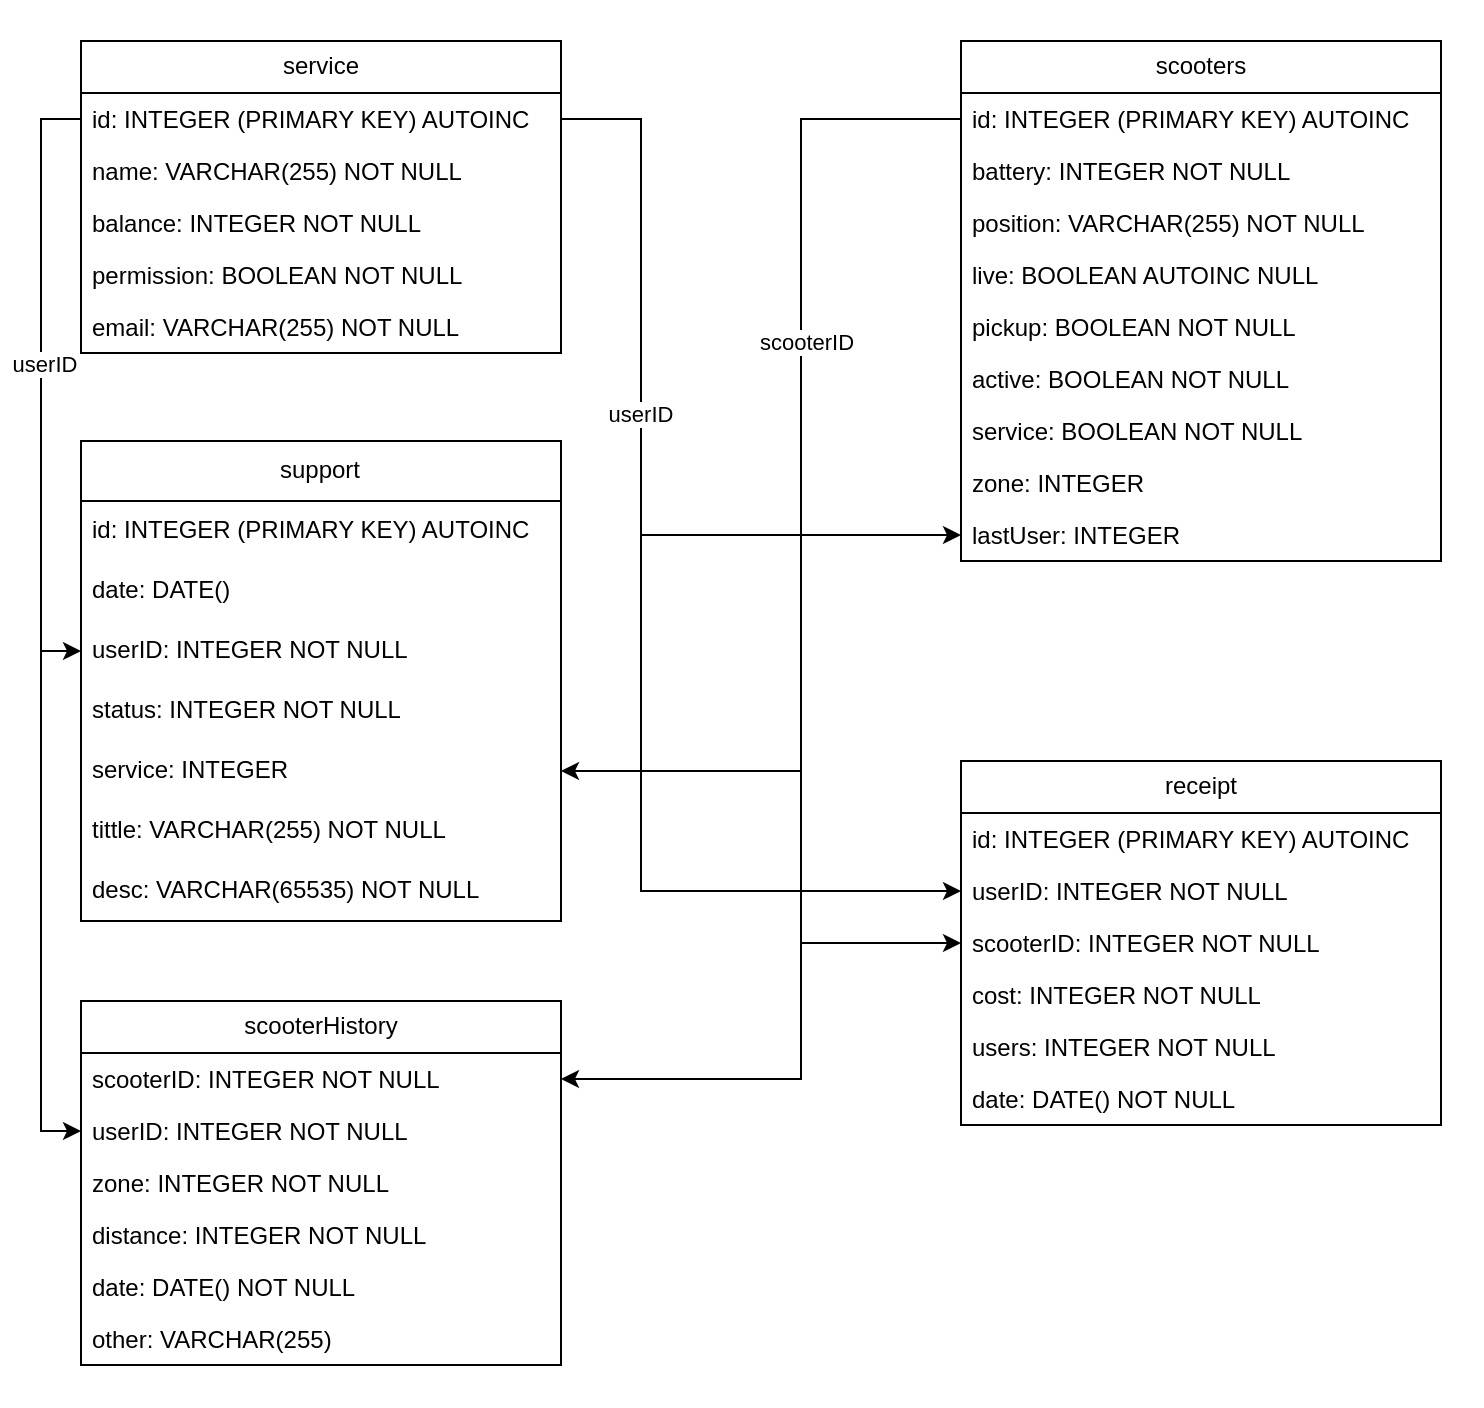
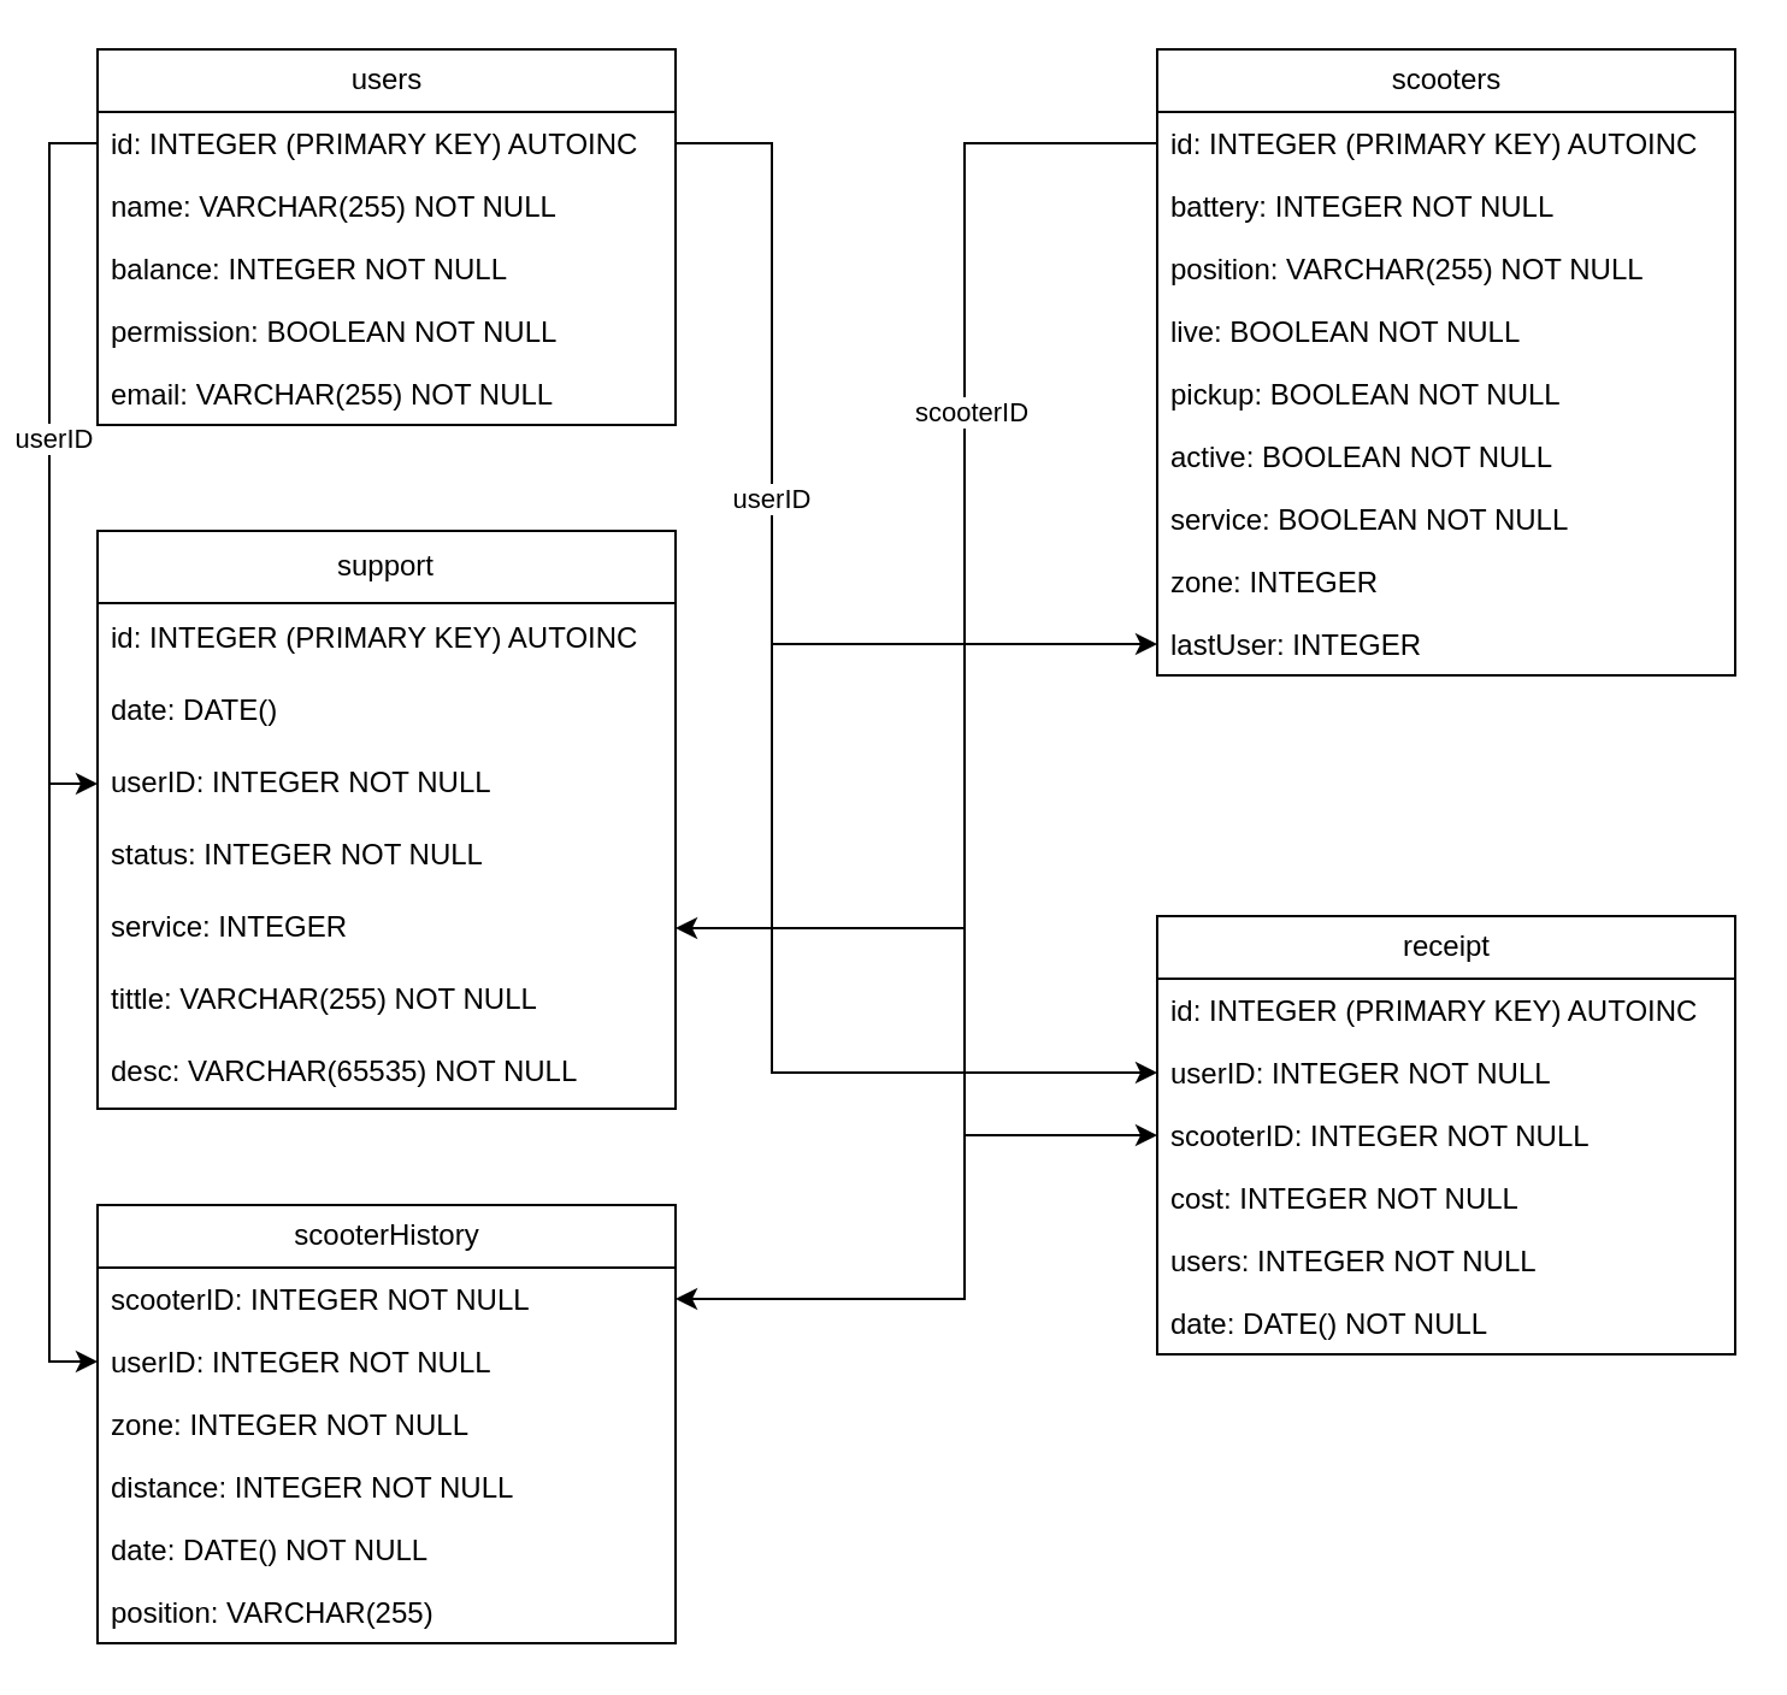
  <mxCell id="0" />
  <mxCell id="1" parent="0" />
- <mxCell id="2" value="service" style="swimlane;fontStyle=0;childLayout=stackLayout;horizontal=1;startSize=26;fillColor=none;horizontalStack=0;resizeParent=1;resizeParentMax=0;resizeLast=0;collapsible=1;marginBottom=0;html=1;" vertex="1" parent="1"><mxGeometry x="40" y="20" width="240" height="156" as="geometry" /></mxCell>
+ <mxCell id="2" value="users" style="swimlane;fontStyle=0;childLayout=stackLayout;horizontal=1;startSize=26;fillColor=none;horizontalStack=0;resizeParent=1;resizeParentMax=0;resizeLast=0;collapsible=1;marginBottom=0;html=1;" vertex="1" parent="1"><mxGeometry x="40" y="20" width="240" height="156" as="geometry" /></mxCell>
  <mxCell id="3" value="id: INTEGER (PRIMARY KEY) AUTOINC" style="text;strokeColor=none;fillColor=none;align=left;verticalAlign=top;spacingLeft=4;spacingRight=4;overflow=hidden;rotatable=0;points=[[0,0.5],[1,0.5]];portConstraint=eastwest;whiteSpace=wrap;html=1;" vertex="1" parent="2"><mxGeometry y="26" width="240" height="26" as="geometry" /></mxCell>
  <mxCell id="4" value="name: VARCHAR(255) NOT NULL" style="text;strokeColor=none;fillColor=none;align=left;verticalAlign=top;spacingLeft=4;spacingRight=4;overflow=hidden;rotatable=0;points=[[0,0.5],[1,0.5]];portConstraint=eastwest;whiteSpace=wrap;html=1;" vertex="1" parent="2"><mxGeometry y="52" width="240" height="26" as="geometry" /></mxCell>
  <mxCell id="5" value="balance: INTEGER NOT NULL" style="text;strokeColor=none;fillColor=none;align=left;verticalAlign=top;spacingLeft=4;spacingRight=4;overflow=hidden;rotatable=0;points=[[0,0.5],[1,0.5]];portConstraint=eastwest;whiteSpace=wrap;html=1;" vertex="1" parent="2"><mxGeometry y="78" width="240" height="26" as="geometry" /></mxCell>
  <mxCell id="6" value="permission: BOOLEAN NOT NULL" style="text;strokeColor=none;fillColor=none;align=left;verticalAlign=top;spacingLeft=4;spacingRight=4;overflow=hidden;rotatable=0;points=[[0,0.5],[1,0.5]];portConstraint=eastwest;whiteSpace=wrap;html=1;" vertex="1" parent="2"><mxGeometry y="104" width="240" height="26" as="geometry" /></mxCell>
  <mxCell id="7" value="email: VARCHAR(255) NOT NULL" style="text;strokeColor=none;fillColor=none;align=left;verticalAlign=top;spacingLeft=4;spacingRight=4;overflow=hidden;rotatable=0;points=[[0,0.5],[1,0.5]];portConstraint=eastwest;whiteSpace=wrap;html=1;" vertex="1" parent="2"><mxGeometry y="130" width="240" height="26" as="geometry" /></mxCell>
  <mxCell id="8" value="scooters" style="swimlane;fontStyle=0;childLayout=stackLayout;horizontal=1;startSize=26;fillColor=none;horizontalStack=0;resizeParent=1;resizeParentMax=0;resizeLast=0;collapsible=1;marginBottom=0;html=1;" vertex="1" parent="1"><mxGeometry x="480" y="20" width="240" height="260" as="geometry" /></mxCell>
  <mxCell id="9" value="id: INTEGER (PRIMARY KEY) AUTOINC" style="text;strokeColor=none;fillColor=none;align=left;verticalAlign=top;spacingLeft=4;spacingRight=4;overflow=hidden;rotatable=0;points=[[0,0.5],[1,0.5]];portConstraint=eastwest;whiteSpace=wrap;html=1;" vertex="1" parent="8"><mxGeometry y="26" width="240" height="26" as="geometry" /></mxCell>
  <mxCell id="10" value="battery: INTEGER NOT NULL" style="text;strokeColor=none;fillColor=none;align=left;verticalAlign=top;spacingLeft=4;spacingRight=4;overflow=hidden;rotatable=0;points=[[0,0.5],[1,0.5]];portConstraint=eastwest;whiteSpace=wrap;html=1;" vertex="1" parent="8"><mxGeometry y="52" width="240" height="26" as="geometry" /></mxCell>
  <mxCell id="11" value="position: VARCHAR(255) NOT NULL" style="text;strokeColor=none;fillColor=none;align=left;verticalAlign=top;spacingLeft=4;spacingRight=4;overflow=hidden;rotatable=0;points=[[0,0.5],[1,0.5]];portConstraint=eastwest;whiteSpace=wrap;html=1;" vertex="1" parent="8"><mxGeometry y="78" width="240" height="26" as="geometry" /></mxCell>
- <mxCell id="12" value="live: BOOLEAN AUTOINC NULL" style="text;strokeColor=none;fillColor=none;align=left;verticalAlign=top;spacingLeft=4;spacingRight=4;overflow=hidden;rotatable=0;points=[[0,0.5],[1,0.5]];portConstraint=eastwest;whiteSpace=wrap;html=1;" vertex="1" parent="8"><mxGeometry y="104" width="240" height="26" as="geometry" /></mxCell>
+ <mxCell id="12" value="live: BOOLEAN NOT NULL" style="text;strokeColor=none;fillColor=none;align=left;verticalAlign=top;spacingLeft=4;spacingRight=4;overflow=hidden;rotatable=0;points=[[0,0.5],[1,0.5]];portConstraint=eastwest;whiteSpace=wrap;html=1;" vertex="1" parent="8"><mxGeometry y="104" width="240" height="26" as="geometry" /></mxCell>
  <mxCell id="13" value="pickup: BOOLEAN NOT NULL" style="text;strokeColor=none;fillColor=none;align=left;verticalAlign=top;spacingLeft=4;spacingRight=4;overflow=hidden;rotatable=0;points=[[0,0.5],[1,0.5]];portConstraint=eastwest;whiteSpace=wrap;html=1;" vertex="1" parent="8"><mxGeometry y="130" width="240" height="26" as="geometry" /></mxCell>
  <mxCell id="14" value="active: BOOLEAN NOT NULL" style="text;strokeColor=none;fillColor=none;align=left;verticalAlign=top;spacingLeft=4;spacingRight=4;overflow=hidden;rotatable=0;points=[[0,0.5],[1,0.5]];portConstraint=eastwest;whiteSpace=wrap;html=1;" vertex="1" parent="8"><mxGeometry y="156" width="240" height="26" as="geometry" /></mxCell>
  <mxCell id="15" value="service: BOOLEAN NOT NULL" style="text;strokeColor=none;fillColor=none;align=left;verticalAlign=top;spacingLeft=4;spacingRight=4;overflow=hidden;rotatable=0;points=[[0,0.5],[1,0.5]];portConstraint=eastwest;whiteSpace=wrap;html=1;" vertex="1" parent="8"><mxGeometry y="182" width="240" height="26" as="geometry" /></mxCell>
  <mxCell id="16" value="zone: INTEGER" style="text;strokeColor=none;fillColor=none;align=left;verticalAlign=top;spacingLeft=4;spacingRight=4;overflow=hidden;rotatable=0;points=[[0,0.5],[1,0.5]];portConstraint=eastwest;whiteSpace=wrap;html=1;" vertex="1" parent="8"><mxGeometry y="208" width="240" height="26" as="geometry" /></mxCell>
  <mxCell id="17" value="lastUser: INTEGER" style="text;strokeColor=none;fillColor=none;align=left;verticalAlign=top;spacingLeft=4;spacingRight=4;overflow=hidden;rotatable=0;points=[[0,0.5],[1,0.5]];portConstraint=eastwest;whiteSpace=wrap;html=1;" vertex="1" parent="8"><mxGeometry y="234" width="240" height="26" as="geometry" /></mxCell>
  <mxCell id="18" style="edgeStyle=orthogonalEdgeStyle;rounded=0;orthogonalLoop=1;jettySize=auto;html=1;entryX=0;entryY=0.5;entryDx=0;entryDy=0;" edge="1" parent="1" source="3" target="17"><mxGeometry relative="1" as="geometry"><Array as="points"><mxPoint x="320" y="59" /><mxPoint x="320" y="267" /></Array></mxGeometry></mxCell>
  <mxCell id="19" value="userID" style="edgeLabel;html=1;align=center;verticalAlign=middle;resizable=0;points=[];" vertex="1" connectable="0" parent="18"><mxGeometry x="-0.083" y="-1" relative="1" as="geometry"><mxPoint as="offset" /></mxGeometry></mxCell>
  <mxCell id="20" value="support" style="swimlane;fontStyle=0;childLayout=stackLayout;horizontal=1;startSize=30;horizontalStack=0;resizeParent=1;resizeParentMax=0;resizeLast=0;collapsible=1;marginBottom=0;whiteSpace=wrap;html=1;" vertex="1" parent="1"><mxGeometry x="40" y="220" width="240" height="240" as="geometry" /></mxCell>
  <mxCell id="21" value="id: INTEGER (PRIMARY KEY) AUTOINC" style="text;strokeColor=none;fillColor=none;align=left;verticalAlign=middle;spacingLeft=4;spacingRight=4;overflow=hidden;points=[[0,0.5],[1,0.5]];portConstraint=eastwest;rotatable=0;whiteSpace=wrap;html=1;" vertex="1" parent="20"><mxGeometry y="30" width="240" height="30" as="geometry" /></mxCell>
  <mxCell id="22" value="date: DATE()" style="text;strokeColor=none;fillColor=none;align=left;verticalAlign=middle;spacingLeft=4;spacingRight=4;overflow=hidden;points=[[0,0.5],[1,0.5]];portConstraint=eastwest;rotatable=0;whiteSpace=wrap;html=1;" vertex="1" parent="20"><mxGeometry y="60" width="240" height="30" as="geometry" /></mxCell>
  <mxCell id="23" value="userID: INTEGER NOT NULL" style="text;strokeColor=none;fillColor=none;align=left;verticalAlign=middle;spacingLeft=4;spacingRight=4;overflow=hidden;points=[[0,0.5],[1,0.5]];portConstraint=eastwest;rotatable=0;whiteSpace=wrap;html=1;" vertex="1" parent="20"><mxGeometry y="90" width="240" height="30" as="geometry" /></mxCell>
  <mxCell id="24" value="status: INTEGER NOT NULL" style="text;strokeColor=none;fillColor=none;align=left;verticalAlign=middle;spacingLeft=4;spacingRight=4;overflow=hidden;points=[[0,0.5],[1,0.5]];portConstraint=eastwest;rotatable=0;whiteSpace=wrap;html=1;" vertex="1" parent="20"><mxGeometry y="120" width="240" height="30" as="geometry" /></mxCell>
  <mxCell id="25" value="service: INTEGER" style="text;strokeColor=none;fillColor=none;align=left;verticalAlign=middle;spacingLeft=4;spacingRight=4;overflow=hidden;points=[[0,0.5],[1,0.5]];portConstraint=eastwest;rotatable=0;whiteSpace=wrap;html=1;" vertex="1" parent="20"><mxGeometry y="150" width="240" height="30" as="geometry" /></mxCell>
  <mxCell id="26" value="tittle: VARCHAR(255) NOT NULL" style="text;strokeColor=none;fillColor=none;align=left;verticalAlign=middle;spacingLeft=4;spacingRight=4;overflow=hidden;points=[[0,0.5],[1,0.5]];portConstraint=eastwest;rotatable=0;whiteSpace=wrap;html=1;" vertex="1" parent="20"><mxGeometry y="180" width="240" height="30" as="geometry" /></mxCell>
  <mxCell id="27" value="desc: VARCHAR(65535) NOT NULL" style="text;strokeColor=none;fillColor=none;align=left;verticalAlign=middle;spacingLeft=4;spacingRight=4;overflow=hidden;points=[[0,0.5],[1,0.5]];portConstraint=eastwest;rotatable=0;whiteSpace=wrap;html=1;" vertex="1" parent="20"><mxGeometry y="210" width="240" height="30" as="geometry" /></mxCell>
  <mxCell id="28" style="edgeStyle=orthogonalEdgeStyle;rounded=0;orthogonalLoop=1;jettySize=auto;html=1;entryX=1;entryY=0.5;entryDx=0;entryDy=0;" edge="1" parent="1" source="9" target="25"><mxGeometry relative="1" as="geometry"><mxPoint x="280" y="350" as="targetPoint" /><Array as="points"><mxPoint x="400" y="59" /><mxPoint x="400" y="385" /></Array></mxGeometry></mxCell>
  <mxCell id="29" value="scooterID" style="edgeLabel;html=1;align=center;verticalAlign=middle;resizable=0;points=[];" vertex="1" connectable="0" parent="28"><mxGeometry x="-0.275" y="2" relative="1" as="geometry"><mxPoint as="offset" /></mxGeometry></mxCell>
  <mxCell id="30" style="edgeStyle=orthogonalEdgeStyle;rounded=0;orthogonalLoop=1;jettySize=auto;html=1;entryX=0;entryY=0.5;entryDx=0;entryDy=0;" edge="1" parent="1" source="3" target="23"><mxGeometry relative="1" as="geometry" /></mxCell>
  <mxCell id="31" value="userID" style="edgeLabel;html=1;align=center;verticalAlign=middle;resizable=0;points=[];" vertex="1" connectable="0" parent="30"><mxGeometry x="-0.074" y="1" relative="1" as="geometry"><mxPoint as="offset" /></mxGeometry></mxCell>
  <mxCell id="32" value="receipt" style="swimlane;fontStyle=0;childLayout=stackLayout;horizontal=1;startSize=26;fillColor=none;horizontalStack=0;resizeParent=1;resizeParentMax=0;resizeLast=0;collapsible=1;marginBottom=0;html=1;" vertex="1" parent="1"><mxGeometry x="480" y="380" width="240" height="182" as="geometry" /></mxCell>
  <mxCell id="33" value="id: INTEGER (PRIMARY KEY) AUTOINC" style="text;strokeColor=none;fillColor=none;align=left;verticalAlign=top;spacingLeft=4;spacingRight=4;overflow=hidden;rotatable=0;points=[[0,0.5],[1,0.5]];portConstraint=eastwest;whiteSpace=wrap;html=1;" vertex="1" parent="32"><mxGeometry y="26" width="240" height="26" as="geometry" /></mxCell>
  <mxCell id="34" value="userID: INTEGER NOT NULL" style="text;strokeColor=none;fillColor=none;align=left;verticalAlign=top;spacingLeft=4;spacingRight=4;overflow=hidden;rotatable=0;points=[[0,0.5],[1,0.5]];portConstraint=eastwest;whiteSpace=wrap;html=1;" vertex="1" parent="32"><mxGeometry y="52" width="240" height="26" as="geometry" /></mxCell>
  <mxCell id="35" value="scooterID: INTEGER NOT NULL" style="text;strokeColor=none;fillColor=none;align=left;verticalAlign=top;spacingLeft=4;spacingRight=4;overflow=hidden;rotatable=0;points=[[0,0.5],[1,0.5]];portConstraint=eastwest;whiteSpace=wrap;html=1;" vertex="1" parent="32"><mxGeometry y="78" width="240" height="26" as="geometry" /></mxCell>
  <mxCell id="36" value="cost: INTEGER NOT NULL" style="text;strokeColor=none;fillColor=none;align=left;verticalAlign=top;spacingLeft=4;spacingRight=4;overflow=hidden;rotatable=0;points=[[0,0.5],[1,0.5]];portConstraint=eastwest;whiteSpace=wrap;html=1;" vertex="1" parent="32"><mxGeometry y="104" width="240" height="26" as="geometry" /></mxCell>
  <mxCell id="37" value="users: INTEGER NOT NULL" style="text;strokeColor=none;fillColor=none;align=left;verticalAlign=top;spacingLeft=4;spacingRight=4;overflow=hidden;rotatable=0;points=[[0,0.5],[1,0.5]];portConstraint=eastwest;whiteSpace=wrap;html=1;" vertex="1" parent="32"><mxGeometry y="130" width="240" height="26" as="geometry" /></mxCell>
  <mxCell id="38" value="date: DATE() NOT NULL" style="text;strokeColor=none;fillColor=none;align=left;verticalAlign=top;spacingLeft=4;spacingRight=4;overflow=hidden;rotatable=0;points=[[0,0.5],[1,0.5]];portConstraint=eastwest;whiteSpace=wrap;html=1;" vertex="1" parent="32"><mxGeometry y="156" width="240" height="26" as="geometry" /></mxCell>
  <mxCell id="39" value="" style="endArrow=classic;html=1;rounded=0;entryX=0;entryY=0.5;entryDx=0;entryDy=0;" edge="1" parent="1" target="34"><mxGeometry width="50" height="50" relative="1" as="geometry"><mxPoint x="320" y="260" as="sourcePoint" /><mxPoint x="270" y="370" as="targetPoint" /><Array as="points"><mxPoint x="320" y="445" /></Array></mxGeometry></mxCell>
  <mxCell id="40" value="" style="endArrow=classic;html=1;rounded=0;entryX=0;entryY=0.5;entryDx=0;entryDy=0;" edge="1" parent="1" target="35"><mxGeometry width="50" height="50" relative="1" as="geometry"><mxPoint x="400" y="380" as="sourcePoint" /><mxPoint x="240" y="400" as="targetPoint" /><Array as="points"><mxPoint x="400" y="471" /></Array></mxGeometry></mxCell>
  <mxCell id="41" value="scooterHistory" style="swimlane;fontStyle=0;childLayout=stackLayout;horizontal=1;startSize=26;fillColor=none;horizontalStack=0;resizeParent=1;resizeParentMax=0;resizeLast=0;collapsible=1;marginBottom=0;html=1;" vertex="1" parent="1"><mxGeometry x="40" y="500" width="240" height="182" as="geometry" /></mxCell>
  <mxCell id="42" value="scooterID: INTEGER NOT NULL" style="text;strokeColor=none;fillColor=none;align=left;verticalAlign=top;spacingLeft=4;spacingRight=4;overflow=hidden;rotatable=0;points=[[0,0.5],[1,0.5]];portConstraint=eastwest;whiteSpace=wrap;html=1;" vertex="1" parent="41"><mxGeometry y="26" width="240" height="26" as="geometry" /></mxCell>
  <mxCell id="43" value="userID: INTEGER NOT NULL" style="text;strokeColor=none;fillColor=none;align=left;verticalAlign=top;spacingLeft=4;spacingRight=4;overflow=hidden;rotatable=0;points=[[0,0.5],[1,0.5]];portConstraint=eastwest;whiteSpace=wrap;html=1;" vertex="1" parent="41"><mxGeometry y="52" width="240" height="26" as="geometry" /></mxCell>
  <mxCell id="44" value="zone: INTEGER NOT NULL" style="text;strokeColor=none;fillColor=none;align=left;verticalAlign=top;spacingLeft=4;spacingRight=4;overflow=hidden;rotatable=0;points=[[0,0.5],[1,0.5]];portConstraint=eastwest;whiteSpace=wrap;html=1;" vertex="1" parent="41"><mxGeometry y="78" width="240" height="26" as="geometry" /></mxCell>
  <mxCell id="45" value="distance: INTEGER NOT NULL" style="text;strokeColor=none;fillColor=none;align=left;verticalAlign=top;spacingLeft=4;spacingRight=4;overflow=hidden;rotatable=0;points=[[0,0.5],[1,0.5]];portConstraint=eastwest;whiteSpace=wrap;html=1;" vertex="1" parent="41"><mxGeometry y="104" width="240" height="26" as="geometry" /></mxCell>
  <mxCell id="46" value="date: DATE() NOT NULL" style="text;strokeColor=none;fillColor=none;align=left;verticalAlign=top;spacingLeft=4;spacingRight=4;overflow=hidden;rotatable=0;points=[[0,0.5],[1,0.5]];portConstraint=eastwest;whiteSpace=wrap;html=1;" vertex="1" parent="41"><mxGeometry y="130" width="240" height="26" as="geometry" /></mxCell>
- <mxCell id="47" value="other: VARCHAR(255)" style="text;strokeColor=none;fillColor=none;align=left;verticalAlign=top;spacingLeft=4;spacingRight=4;overflow=hidden;rotatable=0;points=[[0,0.5],[1,0.5]];portConstraint=eastwest;whiteSpace=wrap;html=1;" vertex="1" parent="41"><mxGeometry y="156" width="240" height="26" as="geometry" /></mxCell>
+ <mxCell id="47" value="position: VARCHAR(255)" style="text;strokeColor=none;fillColor=none;align=left;verticalAlign=top;spacingLeft=4;spacingRight=4;overflow=hidden;rotatable=0;points=[[0,0.5],[1,0.5]];portConstraint=eastwest;whiteSpace=wrap;html=1;" vertex="1" parent="41"><mxGeometry y="156" width="240" height="26" as="geometry" /></mxCell>
  <mxCell id="48" value="" style="endArrow=classic;html=1;rounded=0;entryX=0;entryY=0.5;entryDx=0;entryDy=0;" edge="1" parent="1" target="43"><mxGeometry width="50" height="50" relative="1" as="geometry"><mxPoint x="20" y="320" as="sourcePoint" /><mxPoint x="140" y="420" as="targetPoint" /><Array as="points"><mxPoint x="20" y="565" /></Array></mxGeometry></mxCell>
  <mxCell id="49" value="" style="endArrow=classic;html=1;rounded=0;entryX=1;entryY=0.5;entryDx=0;entryDy=0;" edge="1" parent="1" target="42"><mxGeometry width="50" height="50" relative="1" as="geometry"><mxPoint x="400" y="470" as="sourcePoint" /><mxPoint x="-170" y="490" as="targetPoint" /><Array as="points"><mxPoint x="400" y="539" /></Array></mxGeometry></mxCell>
